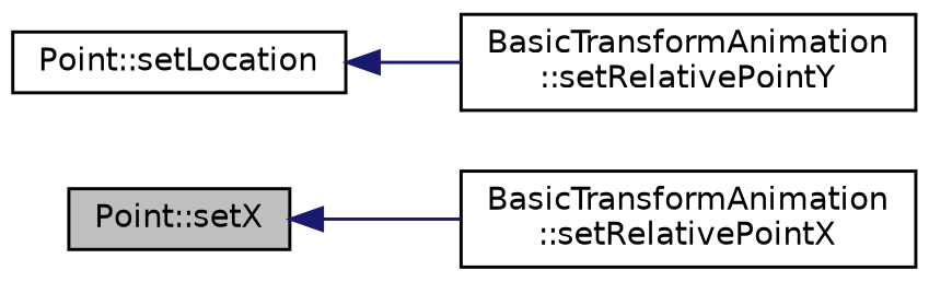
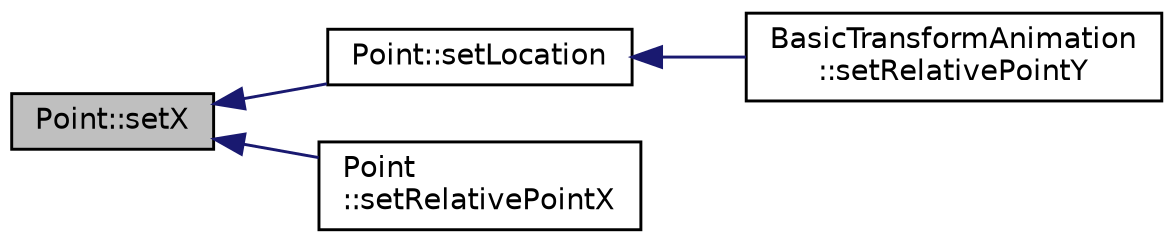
  digraph {
    rankdir=LR
    node [color=black fillcolor=white fontname=Helvetica fontsize=10 shape=record style=filled]
    edge [color=midnightblue dir=back fontname=Helvetica fontsize=10 labelfontname=Helvetica labelfontsize=10 style=solid]
    n1 [fillcolor=grey75 fontcolor=black height=0.2 label="Point::setX" width=0.4]
    n2 [height=0.2 label="Point::setLocation" width=0.4]
-   n3 [height=0.2 label="BasicTransformAnimation\l::setRelativePointX" width=0.4]
+   n3 [height=0.2 label="Point\l::setRelativePointX" width=0.4]
    n4 [height=0.2 label="BasicTransformAnimation\l::setRelativePointY" width=0.4]
+   n1 -> n2
    n1 -> n3
    n2 -> n4
  }
